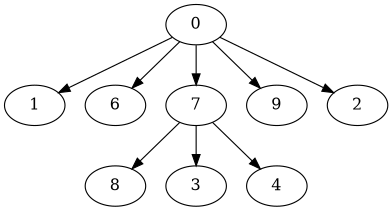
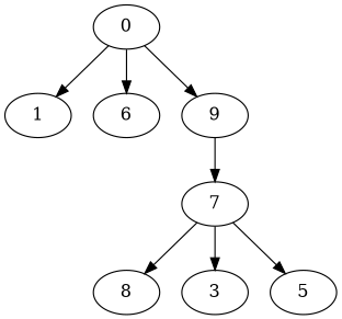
  digraph {
    "Duplicate states"=0
    GraphType=Fork
    "Max states in OPEN"=0
    Modes="120000ms; topo-ordered tasks, ; Pruning: task equivalence, fixed order ready list, ; F-value: ; Optimisation: best schedule length (SL) optimisation on equal, "
    NumberOfTasks=10
    "Pruned using list schedule length"=137
    "States removed from OPEN"=0
    TargetSystem="Homogeneous-6"
    "Time to schedule (ms)"=80
    "Total idle time"=308
    "Total schedule length"=163
    "Total sequential time"=649
    "Total states created"=185
    node ["Finish time"=161 Processor=0 "Start time"=64 Weight=97]
    edge [Weight=10]
    0 ["Finish time"=54 "Start time"=0 Weight=54]
    1 [Processor=1]
    6 ["Finish time"=160 Processor=3 "Start time"=63]
    7 [Processor=4]
    9 ["Finish time"=156 Processor=5 "Start time"=113 Weight=43]
-   2 ["Finish time"=113 Processor=5 "Start time"=91 Weight=22]
    8 ["Finish time"=141 "Start time"=54 Weight=87]
    3 ["Finish time"=91 Processor=5 "Start time"=58 Weight=33]
-   4 ["Finish time"=163 "Start time"=141 Weight=22]
+   4 ["Finish time"=163 "Start time"=141 Weight=22 label=5]
    0 -> 1
    0 -> 6 [Weight=9]
-   0 -> 7
+   9 -> 7
    0 -> 9 [Weight=8]
-   0 -> 2 [Weight=7]
    7 -> 8 [Weight=3]
    7 -> 3 [Weight=4]
    7 -> 4 [Weight=9]
  }
